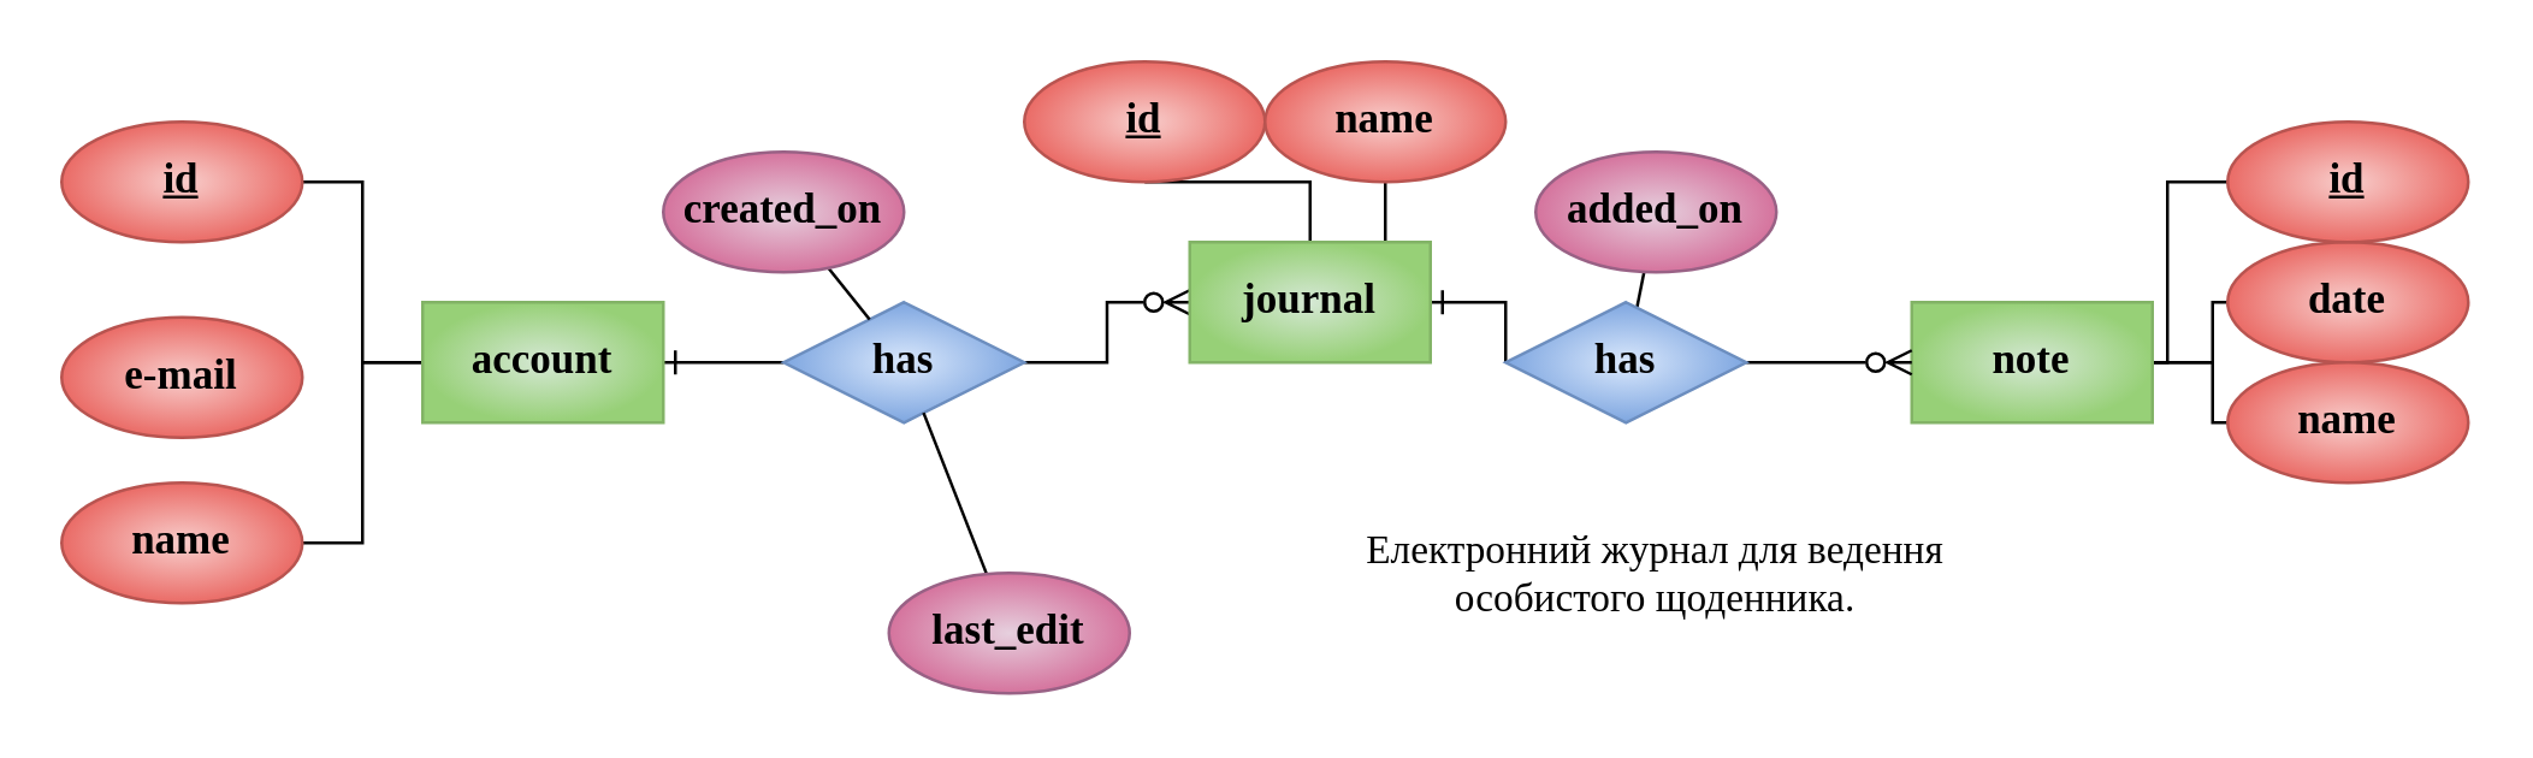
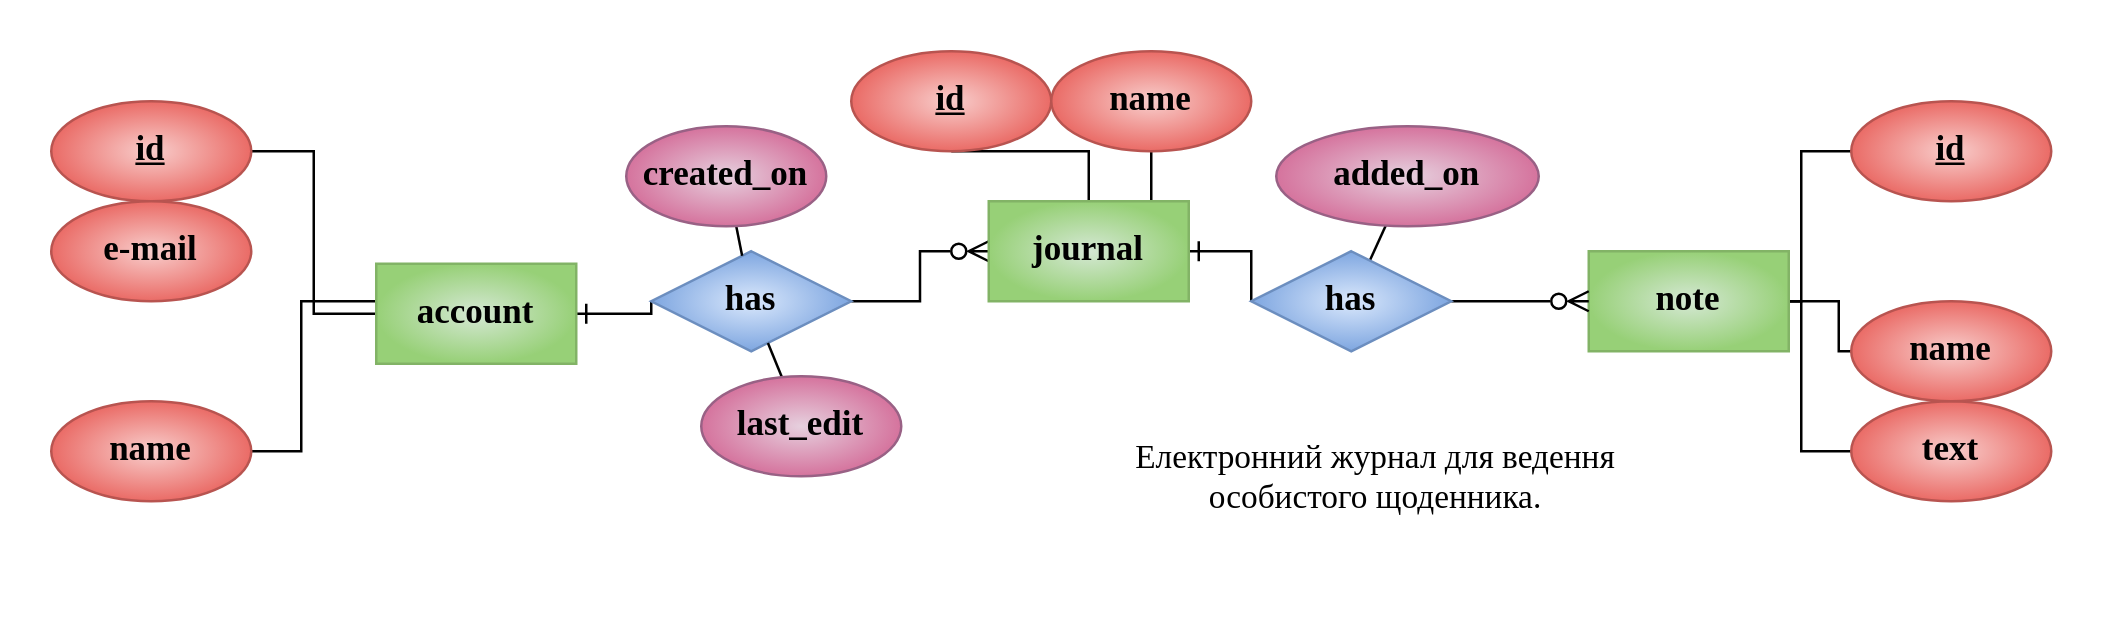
  <mxCell id="0" />
  <mxCell id="1" parent="0" />
  <mxCell id="2" style="edgeStyle=orthogonalEdgeStyle;rounded=0;orthogonalLoop=1;jettySize=auto;html=1;exitX=0;exitY=0.5;exitDx=0;exitDy=0;entryX=1;entryY=0.5;entryDx=0;entryDy=0;endArrow=none;endFill=0;" parent="1" source="5" target="6" edge="1"><mxGeometry relative="1" as="geometry" /></mxCell>
  <mxCell id="3" style="edgeStyle=orthogonalEdgeStyle;rounded=0;orthogonalLoop=1;jettySize=auto;html=1;exitX=1;exitY=0.5;exitDx=0;exitDy=0;entryX=0;entryY=0.5;entryDx=0;entryDy=0;endArrow=none;endFill=0;startArrow=ERone;startFill=0;" parent="1" source="5" target="9" edge="1"><mxGeometry relative="1" as="geometry" /></mxCell>
  <mxCell id="4" style="edgeStyle=orthogonalEdgeStyle;rounded=0;orthogonalLoop=1;jettySize=auto;html=1;exitX=0;exitY=0.5;exitDx=0;exitDy=0;endArrow=none;endFill=0;" edge="1" parent="1" source="5" target="29"><mxGeometry relative="1" as="geometry"><Array as="points"><mxPoint x="120" y="120" /><mxPoint x="120" y="180" /></Array></mxGeometry></mxCell>
- <mxCell id="5" value="account" style="rounded=0;whiteSpace=wrap;html=1;gradientDirection=radial;fillColor=#d5e8d4;strokeColor=#82b366;gradientColor=#97d077;fontFamily=Kanit;fontSize=14;fontStyle=1;fontSource=https%3A%2F%2Ffonts.googleapis.com%2Fcss%3Ffamily%3DKanit;perimeterSpacing=0;strokeWidth=1;" parent="1" vertex="1"><mxGeometry x="140" y="100" width="80" height="40" as="geometry" /></mxCell>
+ <mxCell id="5" value="account" style="rounded=0;whiteSpace=wrap;html=1;gradientDirection=radial;fillColor=#d5e8d4;strokeColor=#82b366;gradientColor=#97d077;fontFamily=Kanit;fontSize=14;fontStyle=1;fontSource=https%3A%2F%2Ffonts.googleapis.com%2Fcss%3Ffamily%3DKanit;perimeterSpacing=0;strokeWidth=1;" parent="1" vertex="1"><mxGeometry x="150" y="105" width="80" height="40" as="geometry" /></mxCell>
  <mxCell id="6" value="&lt;u&gt;id&lt;/u&gt;" style="ellipse;whiteSpace=wrap;html=1;fillColor=#f8cecc;gradientColor=#ea6b66;strokeColor=#b85450;gradientDirection=radial;fontFamily=Kanit;fontSource=https%3A%2F%2Ffonts.googleapis.com%2Fcss%3Ffamily%3DKanit;fontSize=14;fontStyle=1;strokeWidth=1;" parent="1" vertex="1"><mxGeometry y="40" width="80" height="40" as="geometry" x="20" /></mxCell>
- <mxCell id="7" value="e-mail" style="ellipse;whiteSpace=wrap;html=1;fillColor=#f8cecc;gradientColor=#ea6b66;strokeColor=#b85450;gradientDirection=radial;fontFamily=Kanit;fontSource=https%3A%2F%2Ffonts.googleapis.com%2Fcss%3Ffamily%3DKanit;fontSize=14;fontStyle=1;strokeWidth=1;" parent="1" vertex="1"><mxGeometry x="20" y="105" width="80" height="40" as="geometry" /></mxCell>
+ <mxCell id="7" value="e-mail" style="ellipse;whiteSpace=wrap;html=1;fillColor=#f8cecc;gradientColor=#ea6b66;strokeColor=#b85450;gradientDirection=radial;fontFamily=Kanit;fontSource=https%3A%2F%2Ffonts.googleapis.com%2Fcss%3Ffamily%3DKanit;fontSize=14;fontStyle=1;strokeWidth=1;" parent="1" vertex="1"><mxGeometry y="80" width="80" height="40" as="geometry" x="20" /></mxCell>
  <mxCell id="8" style="edgeStyle=orthogonalEdgeStyle;rounded=0;orthogonalLoop=1;jettySize=auto;html=1;exitX=1;exitY=0.5;exitDx=0;exitDy=0;entryX=0;entryY=0.5;entryDx=0;entryDy=0;endArrow=ERzeroToMany;endFill=0;startArrow=none;startFill=0;" parent="1" source="9" target="14" edge="1"><mxGeometry relative="1" as="geometry" /></mxCell>
  <mxCell id="9" value="has" style="rhombus;whiteSpace=wrap;html=1;fillColor=#dae8fc;gradientColor=#7ea6e0;strokeColor=#6c8ebf;fontFamily=Kanit;fontSource=https%3A%2F%2Ffonts.googleapis.com%2Fcss%3Ffamily%3DKanit;fontSize=14;fontStyle=1;gradientDirection=radial;" parent="1" vertex="1"><mxGeometry x="260" y="100" width="80" height="40" as="geometry" /></mxCell>
  <mxCell id="10" style="edgeStyle=orthogonalEdgeStyle;rounded=0;orthogonalLoop=1;jettySize=auto;html=1;exitX=1;exitY=0.5;exitDx=0;exitDy=0;entryX=0;entryY=0.5;entryDx=0;entryDy=0;endArrow=none;endFill=0;startArrow=ERone;startFill=0;" parent="1" source="14" target="22" edge="1"><mxGeometry relative="1" as="geometry" /></mxCell>
  <mxCell id="11" style="edgeStyle=orthogonalEdgeStyle;rounded=0;orthogonalLoop=1;jettySize=auto;html=1;exitX=0.5;exitY=0;exitDx=0;exitDy=0;entryX=0.5;entryY=1;entryDx=0;entryDy=0;endArrow=none;endFill=0;" parent="1" source="14" target="23" edge="1"><mxGeometry relative="1" as="geometry" /></mxCell>
  <mxCell id="12" style="edgeStyle=orthogonalEdgeStyle;rounded=0;orthogonalLoop=1;jettySize=auto;html=1;exitX=0.5;exitY=0;exitDx=0;exitDy=0;entryX=0.5;entryY=1;entryDx=0;entryDy=0;endArrow=none;endFill=0;" parent="1" source="14" target="24" edge="1"><mxGeometry relative="1" as="geometry" /></mxCell>
  <mxCell id="13" style="rounded=0;orthogonalLoop=1;jettySize=auto;html=1;endArrow=none;endFill=0;" edge="1" parent="1" source="9" target="26"><mxGeometry relative="1" as="geometry" /></mxCell>
  <mxCell id="14" value="journal" style="rounded=0;whiteSpace=wrap;html=1;gradientDirection=radial;fillColor=#d5e8d4;strokeColor=#82b366;gradientColor=#97d077;fontFamily=Kanit;fontSize=14;fontStyle=1;fontSource=https%3A%2F%2Ffonts.googleapis.com%2Fcss%3Ffamily%3DKanit;perimeterSpacing=0;strokeWidth=1;" parent="1" vertex="1"><mxGeometry x="395" y="80" width="80" height="40" as="geometry" /></mxCell>
- <mxCell id="16" style="edgeStyle=orthogonalEdgeStyle;rounded=0;orthogonalLoop=1;jettySize=auto;html=1;exitX=1;exitY=0.5;exitDx=0;exitDy=0;endArrow=none;endFill=0;" edge="1" parent="1" source="19" target="30"><mxGeometry relative="1" as="geometry" /></mxCell>
+ <mxCell id="15" style="edgeStyle=orthogonalEdgeStyle;rounded=0;orthogonalLoop=1;jettySize=auto;html=1;exitX=1;exitY=0.5;exitDx=0;exitDy=0;endArrow=none;endFill=0;" edge="1" parent="1" source="19" target="28"><mxGeometry relative="1" as="geometry"><Array as="points"><mxPoint x="720" y="120" /><mxPoint x="720" y="180" /></Array></mxGeometry></mxCell>
  <mxCell id="17" style="edgeStyle=orthogonalEdgeStyle;rounded=0;orthogonalLoop=1;jettySize=auto;html=1;exitX=1;exitY=0.5;exitDx=0;exitDy=0;endArrow=none;endFill=0;" edge="1" parent="1" source="19" target="33"><mxGeometry relative="1" as="geometry" /></mxCell>
  <mxCell id="18" style="edgeStyle=orthogonalEdgeStyle;rounded=0;orthogonalLoop=1;jettySize=auto;html=1;endArrow=none;endFill=0;" edge="1" parent="1" source="19" target="34"><mxGeometry relative="1" as="geometry"><Array as="points"><mxPoint x="720" y="120" /><mxPoint x="720" y="60" /></Array></mxGeometry></mxCell>
  <mxCell id="19" value="note" style="rounded=0;whiteSpace=wrap;html=1;gradientDirection=radial;fillColor=#d5e8d4;strokeColor=#82b366;gradientColor=#97d077;fontFamily=Kanit;fontSize=14;fontStyle=1;fontSource=https%3A%2F%2Ffonts.googleapis.com%2Fcss%3Ffamily%3DKanit;perimeterSpacing=0;strokeWidth=1;" parent="1" vertex="1"><mxGeometry x="635" y="100" width="80" height="40" as="geometry" /></mxCell>
  <mxCell id="20" style="edgeStyle=orthogonalEdgeStyle;rounded=0;orthogonalLoop=1;jettySize=auto;html=1;exitX=1;exitY=0.5;exitDx=0;exitDy=0;entryX=0;entryY=0.5;entryDx=0;entryDy=0;endArrow=ERzeroToMany;endFill=0;" parent="1" source="22" target="19" edge="1"><mxGeometry relative="1" as="geometry" /></mxCell>
  <mxCell id="21" style="rounded=0;orthogonalLoop=1;jettySize=auto;html=1;endArrow=none;endFill=0;" edge="1" parent="1" source="22" target="27"><mxGeometry relative="1" as="geometry" /></mxCell>
  <mxCell id="22" value="has" style="rhombus;whiteSpace=wrap;html=1;fillColor=#dae8fc;gradientColor=#7ea6e0;strokeColor=#6c8ebf;fontFamily=Kanit;fontSource=https%3A%2F%2Ffonts.googleapis.com%2Fcss%3Ffamily%3DKanit;fontSize=14;fontStyle=1;gradientDirection=radial;" parent="1" vertex="1"><mxGeometry x="500" y="100" width="80" height="40" as="geometry" /></mxCell>
  <mxCell id="23" value="&lt;u&gt;id&lt;/u&gt;" style="ellipse;whiteSpace=wrap;html=1;fillColor=#f8cecc;gradientColor=#ea6b66;strokeColor=#b85450;gradientDirection=radial;fontFamily=Kanit;fontSource=https%3A%2F%2Ffonts.googleapis.com%2Fcss%3Ffamily%3DKanit;fontSize=14;fontStyle=1;strokeWidth=1;" parent="1" vertex="1"><mxGeometry x="340" width="80" height="40" as="geometry" y="20" /></mxCell>
  <mxCell id="24" value="name" style="ellipse;whiteSpace=wrap;html=1;fillColor=#f8cecc;gradientColor=#ea6b66;strokeColor=#b85450;gradientDirection=radial;fontFamily=Kanit;fontSource=https%3A%2F%2Ffonts.googleapis.com%2Fcss%3Ffamily%3DKanit;fontSize=14;fontStyle=1;strokeWidth=1;" parent="1" vertex="1"><mxGeometry x="420" width="80" height="40" as="geometry" y="20" /></mxCell>
  <mxCell id="25" value="&lt;span style=&quot;font-size: 10pt; font-style: normal;&quot; data-sheets-value=&quot;{&amp;quot;1&amp;quot;:2,&amp;quot;2&amp;quot;:&amp;quot;Електронний журнал для ведення особистого щоденника.&amp;quot;}&quot; data-sheets-userformat=&quot;{&amp;quot;2&amp;quot;:513,&amp;quot;3&amp;quot;:{&amp;quot;1&amp;quot;:0},&amp;quot;12&amp;quot;:0}&quot;&gt;Електронний журнал для ведення особистого щоденника.&lt;/span&gt;" style="text;whiteSpace=wrap;html=1;align=center;verticalAlign=middle;fontFamily=Cambria;" vertex="1" parent="1"><mxGeometry x="430" y="150" width="240" height="80" as="geometry" /></mxCell>
- <mxCell id="26" value="created_on" style="ellipse;whiteSpace=wrap;html=1;fillColor=#e6d0de;strokeColor=#996185;gradientDirection=radial;fontFamily=Kanit;fontSource=https%3A%2F%2Ffonts.googleapis.com%2Fcss%3Ffamily%3DKanit;fontSize=14;fontStyle=1;strokeWidth=1;gradientColor=#d5739d;" vertex="1" parent="1"><mxGeometry x="220" y="50" width="80" height="40" as="geometry" /></mxCell>
- <mxCell id="27" value="added_on" style="ellipse;whiteSpace=wrap;html=1;fillColor=#e6d0de;gradientColor=#d5739d;strokeColor=#996185;gradientDirection=radial;fontFamily=Kanit;fontSource=https%3A%2F%2Ffonts.googleapis.com%2Fcss%3Ffamily%3DKanit;fontSize=14;fontStyle=1;strokeWidth=1;" vertex="1" parent="1"><mxGeometry x="510" y="50" width="80" height="40" as="geometry" /></mxCell>
+ <mxCell id="26" value="created_on" style="ellipse;whiteSpace=wrap;html=1;fillColor=#e6d0de;strokeColor=#996185;gradientDirection=radial;fontFamily=Kanit;fontSource=https%3A%2F%2Ffonts.googleapis.com%2Fcss%3Ffamily%3DKanit;fontSize=14;fontStyle=1;strokeWidth=1;gradientColor=#d5739d;" vertex="1" parent="1"><mxGeometry x="250" y="50" width="80" height="40" as="geometry" /></mxCell>
+ <mxCell id="27" value="added_on" style="ellipse;whiteSpace=wrap;html=1;fillColor=#e6d0de;gradientColor=#d5739d;strokeColor=#996185;gradientDirection=radial;fontFamily=Kanit;fontSource=https%3A%2F%2Ffonts.googleapis.com%2Fcss%3Ffamily%3DKanit;fontSize=14;fontStyle=1;strokeWidth=1;" vertex="1" parent="1"><mxGeometry x="510" y="50" width="105" height="40" as="geometry" /></mxCell>
+ <mxCell id="28" value="text" style="ellipse;whiteSpace=wrap;html=1;fillColor=#f8cecc;gradientColor=#ea6b66;strokeColor=#b85450;gradientDirection=radial;fontFamily=Kanit;fontSource=https%3A%2F%2Ffonts.googleapis.com%2Fcss%3Ffamily%3DKanit;fontSize=14;fontStyle=1;strokeWidth=1;" vertex="1" parent="1"><mxGeometry x="740" y="160" width="80" height="40" as="geometry" /></mxCell>
  <mxCell id="29" value="name" style="ellipse;whiteSpace=wrap;html=1;fillColor=#f8cecc;gradientColor=#ea6b66;strokeColor=#b85450;gradientDirection=radial;fontFamily=Kanit;fontSource=https%3A%2F%2Ffonts.googleapis.com%2Fcss%3Ffamily%3DKanit;fontSize=14;fontStyle=1;strokeWidth=1;" vertex="1" parent="1"><mxGeometry y="160" width="80" height="40" as="geometry" x="20" /></mxCell>
- <mxCell id="30" value="date" style="ellipse;whiteSpace=wrap;html=1;fillColor=#f8cecc;gradientColor=#ea6b66;strokeColor=#b85450;gradientDirection=radial;fontFamily=Kanit;fontSource=https%3A%2F%2Ffonts.googleapis.com%2Fcss%3Ffamily%3DKanit;fontSize=14;fontStyle=1;strokeWidth=1;" vertex="1" parent="1"><mxGeometry x="740" y="80" width="80" height="40" as="geometry" /></mxCell>
  <mxCell id="31" style="rounded=0;orthogonalLoop=1;jettySize=auto;html=1;endArrow=none;endFill=0;" edge="1" parent="1" source="32" target="9"><mxGeometry relative="1" as="geometry" /></mxCell>
- <mxCell id="32" value="last_edit" style="ellipse;whiteSpace=wrap;html=1;fillColor=#e6d0de;strokeColor=#996185;gradientDirection=radial;fontFamily=Kanit;fontSource=https%3A%2F%2Ffonts.googleapis.com%2Fcss%3Ffamily%3DKanit;fontSize=14;fontStyle=1;strokeWidth=1;gradientColor=#d5739d;" vertex="1" parent="1"><mxGeometry x="295" y="190" width="80" height="40" as="geometry" /></mxCell>
+ <mxCell id="32" value="last_edit" style="ellipse;whiteSpace=wrap;html=1;fillColor=#e6d0de;strokeColor=#996185;gradientDirection=radial;fontFamily=Kanit;fontSource=https%3A%2F%2Ffonts.googleapis.com%2Fcss%3Ffamily%3DKanit;fontSize=14;fontStyle=1;strokeWidth=1;gradientColor=#d5739d;" vertex="1" parent="1"><mxGeometry x="280" y="150" width="80" height="40" as="geometry" /></mxCell>
  <mxCell id="33" value="name" style="ellipse;whiteSpace=wrap;html=1;fillColor=#f8cecc;gradientColor=#ea6b66;strokeColor=#b85450;gradientDirection=radial;fontFamily=Kanit;fontSource=https%3A%2F%2Ffonts.googleapis.com%2Fcss%3Ffamily%3DKanit;fontSize=14;fontStyle=1;strokeWidth=1;" vertex="1" parent="1"><mxGeometry x="740" y="120" width="80" height="40" as="geometry" /></mxCell>
  <mxCell id="34" value="&lt;u&gt;id&lt;/u&gt;" style="ellipse;whiteSpace=wrap;html=1;fillColor=#f8cecc;gradientColor=#ea6b66;strokeColor=#b85450;gradientDirection=radial;fontFamily=Kanit;fontSource=https%3A%2F%2Ffonts.googleapis.com%2Fcss%3Ffamily%3DKanit;fontSize=14;fontStyle=1;strokeWidth=1;" vertex="1" parent="1"><mxGeometry x="740" y="40" width="80" height="40" as="geometry" /></mxCell>
